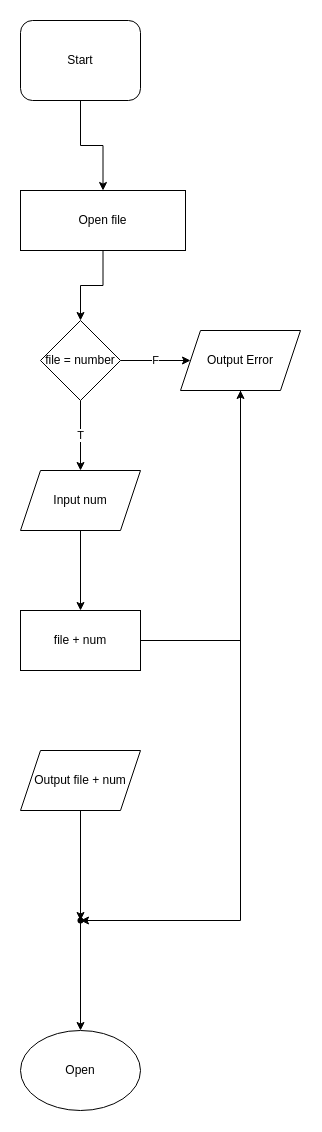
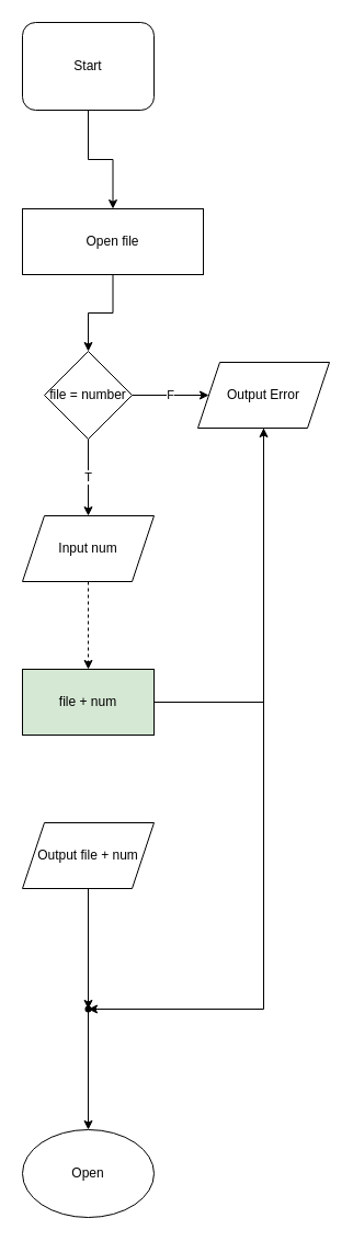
  <mxCell id="0" />
  <mxCell id="1" parent="0" />
  <mxCell id="2" value="" style="edgeStyle=orthogonalEdgeStyle;rounded=0;orthogonalLoop=1;jettySize=auto;html=1;" edge="1" parent="1" source="3" target="5"><mxGeometry relative="1" as="geometry" /></mxCell>
  <mxCell id="3" value="Start" style="whiteSpace=wrap;html=1;rounded=1;" vertex="1" parent="1"><mxGeometry x="20" y="20" width="120" height="80" as="geometry" /></mxCell>
  <mxCell id="4" value="" style="edgeStyle=orthogonalEdgeStyle;rounded=0;orthogonalLoop=1;jettySize=auto;html=1;" edge="1" parent="1" source="5" target="12"><mxGeometry relative="1" as="geometry" /></mxCell>
  <mxCell id="5" value="Open file" style="whiteSpace=wrap;html=1;" vertex="1" parent="1"><mxGeometry x="20" y="190" width="165" height="60" as="geometry" /></mxCell>
- <mxCell id="6" value="" style="edgeStyle=orthogonalEdgeStyle;rounded=0;orthogonalLoop=1;jettySize=auto;html=1;" edge="1" parent="1" source="7" target="9"><mxGeometry relative="1" as="geometry" /></mxCell>
+ <mxCell id="6" value="" style="edgeStyle=orthogonalEdgeStyle;rounded=0;orthogonalLoop=1;jettySize=auto;html=1;dashed=1;" edge="1" parent="1" source="7" target="9"><mxGeometry relative="1" as="geometry" /></mxCell>
  <mxCell id="7" value="Input num" style="shape=parallelogram;perimeter=parallelogramPerimeter;whiteSpace=wrap;html=1;fixedSize=1;" vertex="1" parent="1"><mxGeometry x="20" y="470" width="120" height="60" as="geometry" /></mxCell>
  <mxCell id="8" value="" style="edgeStyle=orthogonalEdgeStyle;rounded=0;orthogonalLoop=1;jettySize=auto;html=1;" edge="1" parent="1" source="9" target="13"><mxGeometry relative="1" as="geometry" /></mxCell>
- <mxCell id="9" value="file + num" style="whiteSpace=wrap;html=1;" vertex="1" parent="1"><mxGeometry x="20" y="610" width="120" height="60" as="geometry" /></mxCell>
+ <mxCell id="9" value="file + num" style="whiteSpace=wrap;html=1;fillColor=#d5e8d4;" vertex="1" parent="1"><mxGeometry x="20" y="610" width="120" height="60" as="geometry" /></mxCell>
  <mxCell id="10" value="T" style="edgeStyle=orthogonalEdgeStyle;rounded=0;orthogonalLoop=1;jettySize=auto;html=1;" edge="1" parent="1" source="12" target="7"><mxGeometry relative="1" as="geometry" /></mxCell>
  <mxCell id="11" value="F" style="edgeStyle=orthogonalEdgeStyle;rounded=0;orthogonalLoop=1;jettySize=auto;html=1;" edge="1" parent="1" source="12" target="13"><mxGeometry relative="1" as="geometry" /></mxCell>
  <mxCell id="12" value="file = number" style="rhombus;whiteSpace=wrap;html=1;" vertex="1" parent="1"><mxGeometry x="40" y="320" width="80" height="80" as="geometry" /></mxCell>
  <mxCell id="13" value="Output Error" style="shape=parallelogram;perimeter=parallelogramPerimeter;whiteSpace=wrap;html=1;fixedSize=1;" vertex="1" parent="1"><mxGeometry x="180" y="330" width="120" height="60" as="geometry" /></mxCell>
  <mxCell id="14" value="" style="edgeStyle=orthogonalEdgeStyle;rounded=0;orthogonalLoop=1;jettySize=auto;html=1;" edge="1" parent="1" source="15" target="18"><mxGeometry relative="1" as="geometry" /></mxCell>
  <mxCell id="15" value="Output file + num" style="shape=parallelogram;perimeter=parallelogramPerimeter;whiteSpace=wrap;html=1;fixedSize=1;" vertex="1" parent="1"><mxGeometry x="20" y="750" width="120" height="60" as="geometry" /></mxCell>
  <mxCell id="16" value="Open" style="ellipse;whiteSpace=wrap;html=1;" vertex="1" parent="1"><mxGeometry x="20" y="1030" width="120" height="80" as="geometry" /></mxCell>
  <mxCell id="17" value="" style="edgeStyle=orthogonalEdgeStyle;rounded=0;orthogonalLoop=1;jettySize=auto;html=1;" edge="1" parent="1" source="18" target="16"><mxGeometry relative="1" as="geometry" /></mxCell>
  <mxCell id="18" value="" style="shape=waypoint;sketch=0;size=6;pointerEvents=1;points=[];fillColor=default;resizable=0;rotatable=0;perimeter=centerPerimeter;snapToPoint=1;" vertex="1" parent="1"><mxGeometry x="70" y="910" width="20" height="20" as="geometry" /></mxCell>
  <mxCell id="19" style="edgeStyle=orthogonalEdgeStyle;rounded=0;orthogonalLoop=1;jettySize=auto;html=1;exitX=0.5;exitY=1;exitDx=0;exitDy=0;entryX=1.02;entryY=0.5;entryDx=0;entryDy=0;entryPerimeter=0;" edge="1" parent="1" source="13" target="18"><mxGeometry relative="1" as="geometry"><Array as="points"><mxPoint x="240" y="920" /></Array></mxGeometry></mxCell>
